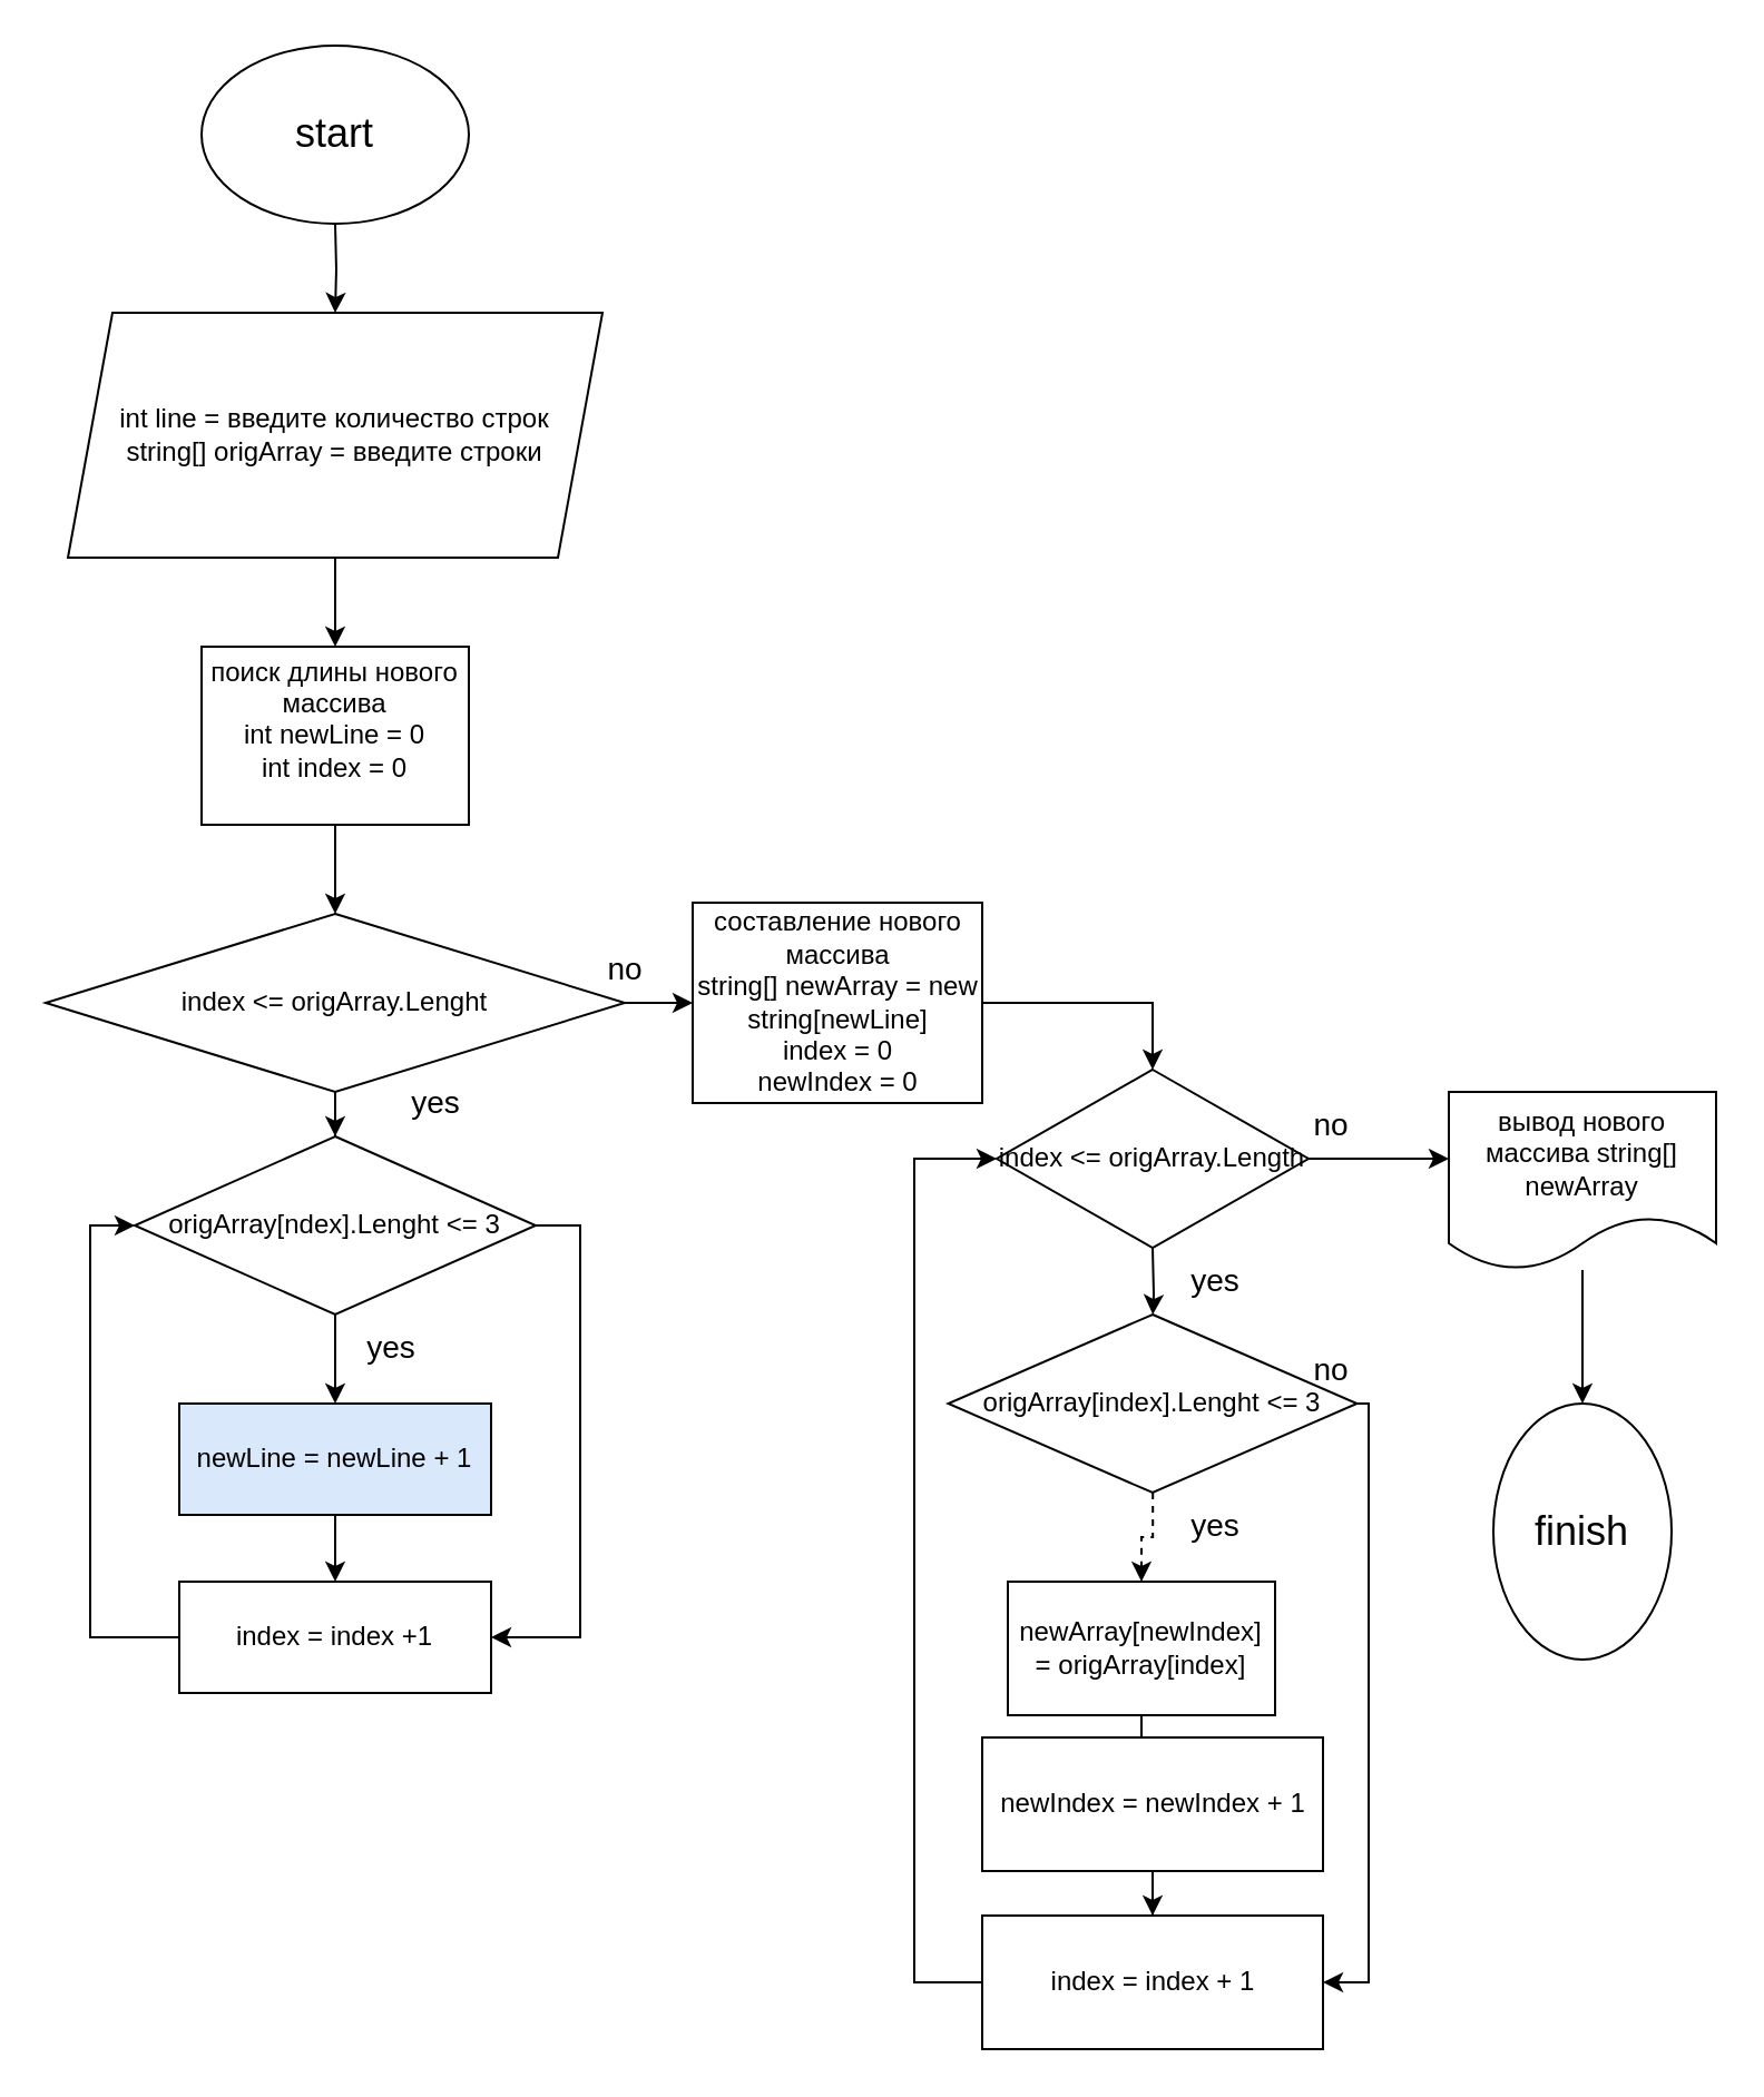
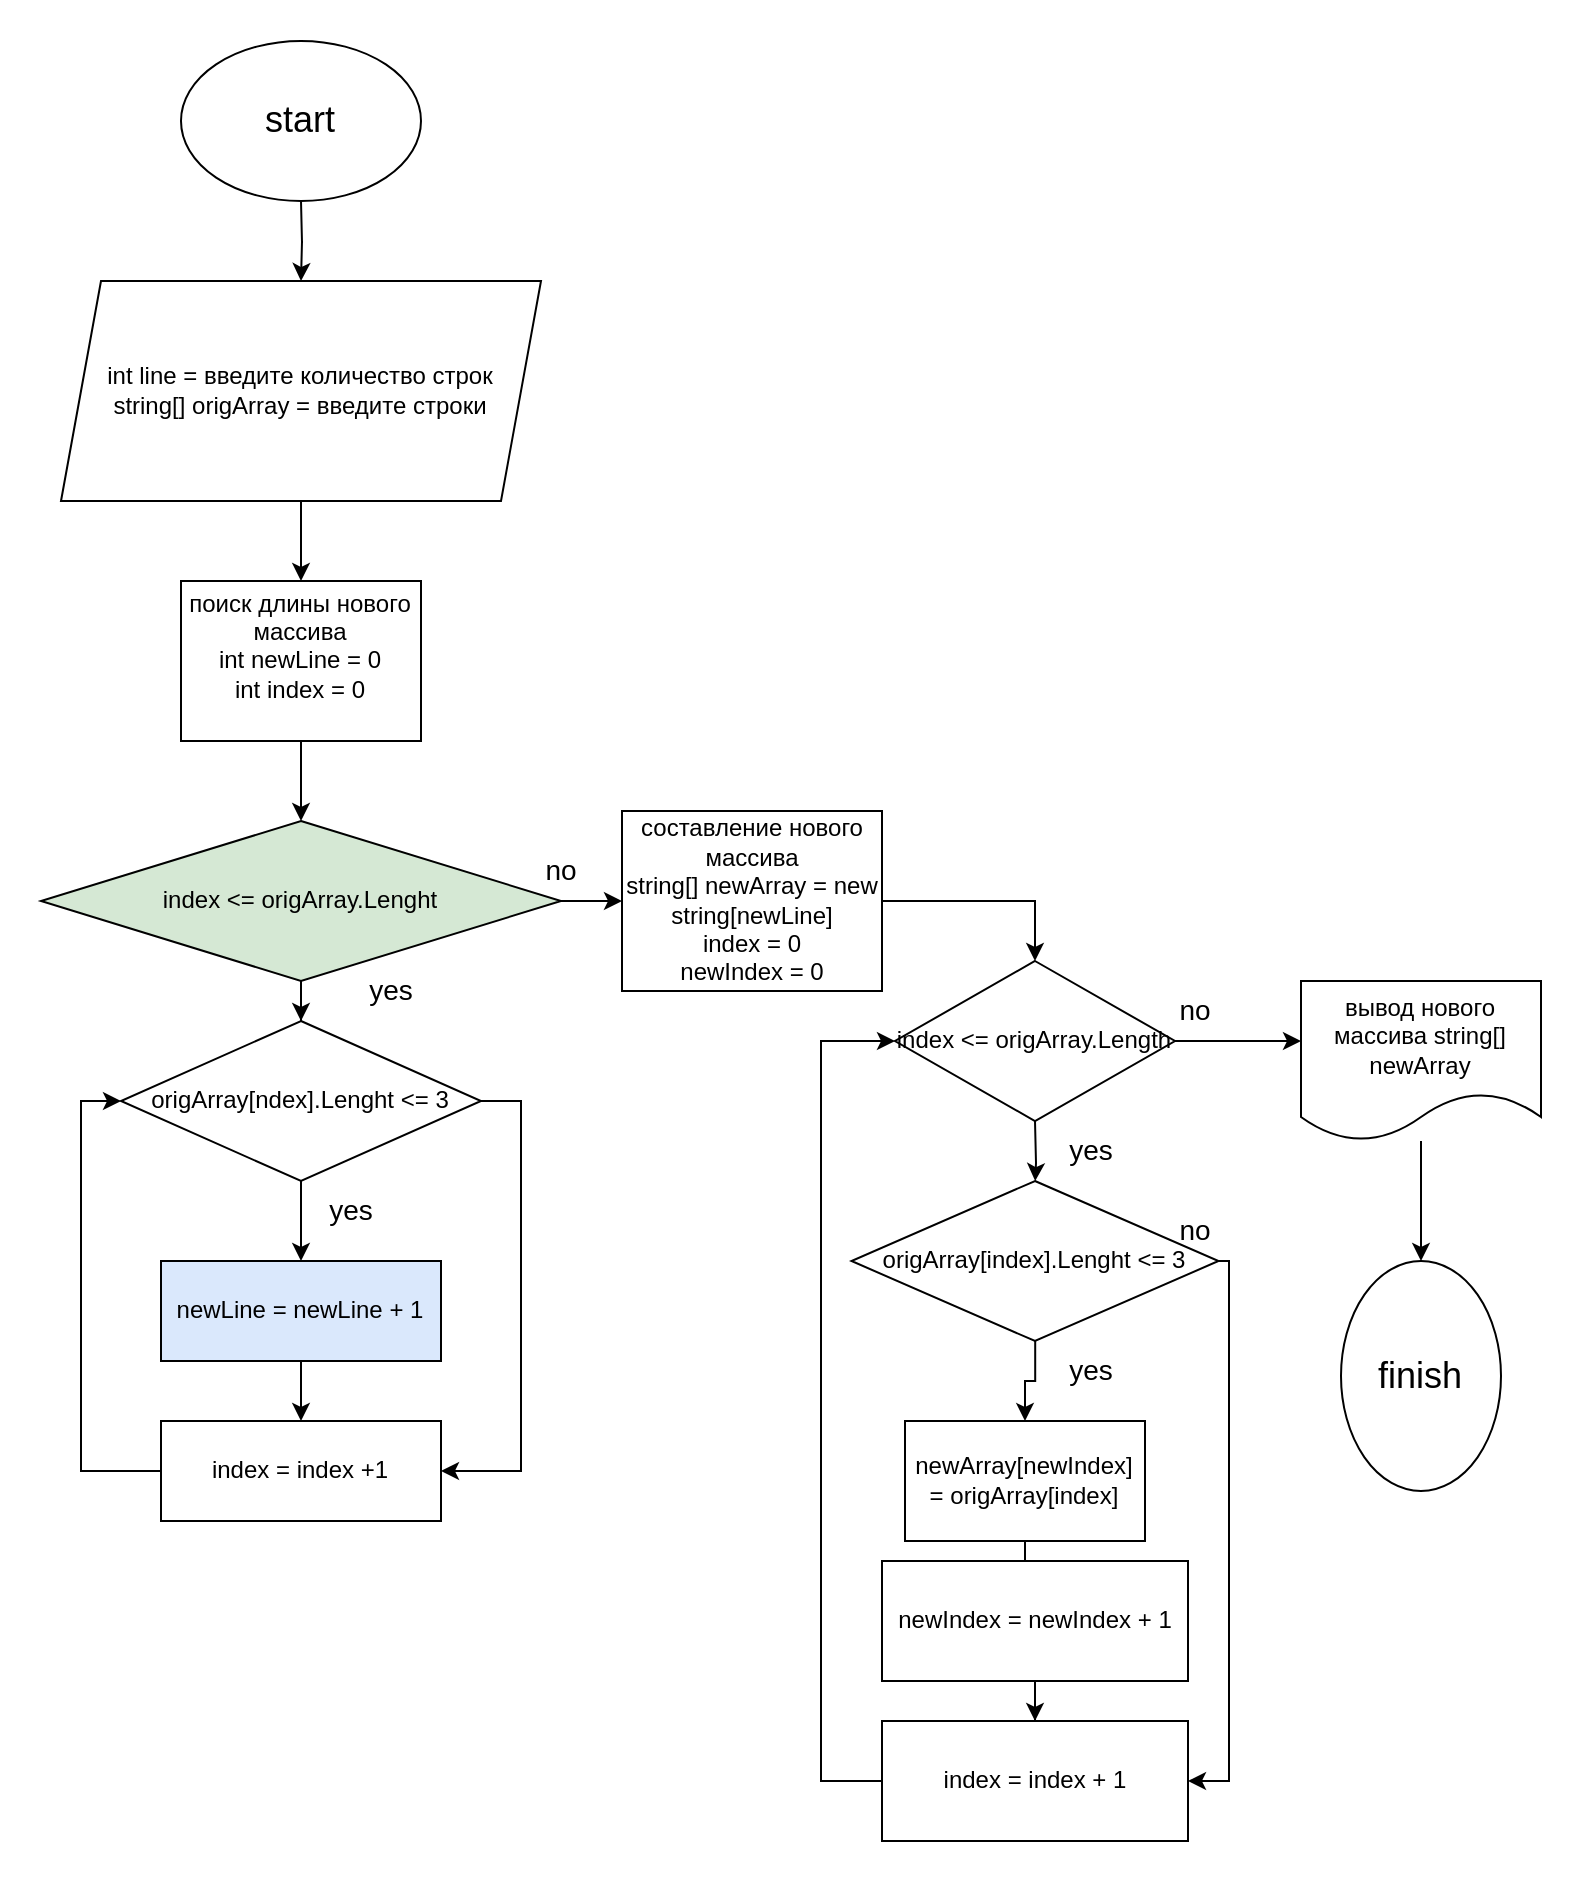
  <mxCell id="0" />
  <mxCell id="1" parent="0" />
  <mxCell id="2" style="edgeStyle=orthogonalEdgeStyle;rounded=0;orthogonalLoop=1;jettySize=auto;html=1;exitX=0.5;exitY=1;exitDx=0;exitDy=0;" parent="1" edge="1"><mxGeometry relative="1" as="geometry"><mxPoint x="150" y="140" as="targetPoint" /><mxPoint x="150" y="100" as="sourcePoint" /></mxGeometry></mxCell>
  <mxCell id="3" value="&lt;font style=&quot;vertical-align: inherit;&quot;&gt;&lt;font style=&quot;vertical-align: inherit; font-size: 18px;&quot;&gt;start&lt;/font&gt;&lt;/font&gt;" style="ellipse;whiteSpace=wrap;html=1;" parent="1" vertex="1"><mxGeometry x="90" width="120" height="80" as="geometry" y="20" /></mxCell>
  <mxCell id="4" value="" style="edgeStyle=orthogonalEdgeStyle;rounded=0;orthogonalLoop=1;jettySize=auto;html=1;" edge="1" parent="1" source="5" target="10"><mxGeometry relative="1" as="geometry" /></mxCell>
  <mxCell id="5" value="int line = введите количество строк&lt;div&gt;string[] origArray = введите строки&lt;/div&gt;" style="shape=parallelogram;perimeter=parallelogramPerimeter;whiteSpace=wrap;html=1;fixedSize=1;" parent="1" vertex="1"><mxGeometry x="30" y="140" width="240" height="110" as="geometry" /></mxCell>
  <mxCell id="6" value="" style="edgeStyle=orthogonalEdgeStyle;rounded=0;orthogonalLoop=1;jettySize=auto;html=1;" edge="1" parent="1" source="8" target="13"><mxGeometry relative="1" as="geometry" /></mxCell>
  <mxCell id="7" value="" style="edgeStyle=orthogonalEdgeStyle;rounded=0;orthogonalLoop=1;jettySize=auto;html=1;" edge="1" parent="1" source="8" target="19"><mxGeometry relative="1" as="geometry" /></mxCell>
- <mxCell id="8" value="index &amp;lt;= origArray.Lenght" style="rhombus;whiteSpace=wrap;html=1;" vertex="1" parent="1"><mxGeometry x="20" y="410" width="260" height="80" as="geometry" /></mxCell>
+ <mxCell id="8" value="index &amp;lt;= origArray.Lenght" style="rhombus;whiteSpace=wrap;html=1;fillColor=#d5e8d4;" vertex="1" parent="1"><mxGeometry x="20" y="410" width="260" height="80" as="geometry" /></mxCell>
  <mxCell id="9" value="" style="edgeStyle=orthogonalEdgeStyle;rounded=0;orthogonalLoop=1;jettySize=auto;html=1;" edge="1" parent="1" source="10" target="8"><mxGeometry relative="1" as="geometry" /></mxCell>
  <mxCell id="10" value="&lt;div&gt;поиск длины нового массива&lt;/div&gt;int newLine = 0&lt;div&gt;int index = 0&lt;br&gt;&lt;div&gt;&lt;br&gt;&lt;/div&gt;&lt;/div&gt;" style="rounded=0;whiteSpace=wrap;html=1;" vertex="1" parent="1"><mxGeometry x="90" y="290" width="120" height="80" as="geometry" /></mxCell>
  <mxCell id="11" value="" style="edgeStyle=orthogonalEdgeStyle;rounded=0;orthogonalLoop=1;jettySize=auto;html=1;" edge="1" parent="1" source="13" target="15"><mxGeometry relative="1" as="geometry" /></mxCell>
  <mxCell id="12" style="edgeStyle=orthogonalEdgeStyle;rounded=0;orthogonalLoop=1;jettySize=auto;html=1;exitX=1;exitY=0.5;exitDx=0;exitDy=0;entryX=1;entryY=0.5;entryDx=0;entryDy=0;" edge="1" parent="1" source="13" target="17"><mxGeometry relative="1" as="geometry"><mxPoint x="310" y="740" as="targetPoint" /></mxGeometry></mxCell>
  <mxCell id="13" value="origArray[ndex].Lenght &amp;lt;= 3" style="rhombus;whiteSpace=wrap;html=1;" vertex="1" parent="1"><mxGeometry x="60" y="510" width="180" height="80" as="geometry" /></mxCell>
  <mxCell id="14" value="" style="edgeStyle=orthogonalEdgeStyle;rounded=0;orthogonalLoop=1;jettySize=auto;html=1;" edge="1" parent="1" source="15" target="17"><mxGeometry relative="1" as="geometry" /></mxCell>
  <mxCell id="15" value="newLine = newLine + 1" style="whiteSpace=wrap;html=1;fillColor=#dae8fc;" vertex="1" parent="1"><mxGeometry x="80" y="630" width="140" height="50" as="geometry" /></mxCell>
  <mxCell id="16" style="edgeStyle=orthogonalEdgeStyle;rounded=0;orthogonalLoop=1;jettySize=auto;html=1;entryX=0;entryY=0.5;entryDx=0;entryDy=0;" edge="1" parent="1" source="17" target="13"><mxGeometry relative="1" as="geometry"><Array as="points"><mxPoint x="40" y="735" /><mxPoint x="40" y="550" /></Array></mxGeometry></mxCell>
  <mxCell id="17" value="index = index +1" style="whiteSpace=wrap;html=1;" vertex="1" parent="1"><mxGeometry x="80" y="710" width="140" height="50" as="geometry" /></mxCell>
  <mxCell id="18" style="edgeStyle=orthogonalEdgeStyle;rounded=0;orthogonalLoop=1;jettySize=auto;html=1;entryX=0.5;entryY=0;entryDx=0;entryDy=0;" edge="1" parent="1" source="19" target="21"><mxGeometry relative="1" as="geometry"><mxPoint x="510" y="450" as="targetPoint" /></mxGeometry></mxCell>
  <mxCell id="19" value="составление нового массива&lt;div&gt;string[] newArray = new string[newLine]&lt;/div&gt;&lt;div&gt;index = 0&lt;/div&gt;&lt;div&gt;newIndex = 0&lt;/div&gt;" style="rounded=0;whiteSpace=wrap;html=1;" vertex="1" parent="1"><mxGeometry x="310.5" y="405" width="130" height="90" as="geometry" /></mxCell>
  <mxCell id="20" value="" style="edgeStyle=orthogonalEdgeStyle;rounded=0;orthogonalLoop=1;jettySize=auto;html=1;" edge="1" parent="1" source="21"><mxGeometry relative="1" as="geometry"><mxPoint x="650" y="520" as="targetPoint" /></mxGeometry></mxCell>
  <mxCell id="21" value="index &amp;lt;= origArray.Length" style="rhombus;whiteSpace=wrap;html=1;" vertex="1" parent="1"><mxGeometry x="447" y="480" width="140" height="80" as="geometry" /></mxCell>
  <mxCell id="22" value="" style="edgeStyle=orthogonalEdgeStyle;rounded=0;orthogonalLoop=1;jettySize=auto;html=1;" edge="1" parent="1" target="25"><mxGeometry relative="1" as="geometry"><mxPoint x="517" y="560" as="sourcePoint" /></mxGeometry></mxCell>
- <mxCell id="23" value="" style="edgeStyle=orthogonalEdgeStyle;rounded=0;orthogonalLoop=1;jettySize=auto;html=1;dashed=1;" edge="1" parent="1" source="25" target="27"><mxGeometry relative="1" as="geometry" /></mxCell>
+ <mxCell id="23" value="" style="edgeStyle=orthogonalEdgeStyle;rounded=0;orthogonalLoop=1;jettySize=auto;html=1;" edge="1" parent="1" source="25" target="27"><mxGeometry relative="1" as="geometry" /></mxCell>
  <mxCell id="24" style="edgeStyle=orthogonalEdgeStyle;rounded=0;orthogonalLoop=1;jettySize=auto;html=1;entryX=1;entryY=0.5;entryDx=0;entryDy=0;" edge="1" parent="1" source="25" target="31"><mxGeometry relative="1" as="geometry"><Array as="points"><mxPoint x="614" y="630" /><mxPoint x="614" y="890" /></Array></mxGeometry></mxCell>
  <mxCell id="25" value="origArray[index].Lenght &amp;lt;= 3" style="rhombus;whiteSpace=wrap;html=1;" vertex="1" parent="1"><mxGeometry x="425.25" y="590" width="183.5" height="80" as="geometry" /></mxCell>
  <mxCell id="26" value="" style="edgeStyle=orthogonalEdgeStyle;rounded=0;orthogonalLoop=1;jettySize=auto;html=1;" edge="1" parent="1" source="27" target="29"><mxGeometry relative="1" as="geometry" /></mxCell>
  <mxCell id="27" value="newArray[newIndex] = origArray[index]" style="whiteSpace=wrap;html=1;" vertex="1" parent="1"><mxGeometry x="452" y="710" width="120" height="60" as="geometry" /></mxCell>
  <mxCell id="28" value="" style="edgeStyle=orthogonalEdgeStyle;rounded=0;orthogonalLoop=1;jettySize=auto;html=1;" edge="1" parent="1" source="29" target="31"><mxGeometry relative="1" as="geometry" /></mxCell>
  <mxCell id="29" value="newIndex = newIndex + 1" style="whiteSpace=wrap;html=1;" vertex="1" parent="1"><mxGeometry x="440.5" y="780" width="153" height="60" as="geometry" /></mxCell>
  <mxCell id="30" style="edgeStyle=orthogonalEdgeStyle;rounded=0;orthogonalLoop=1;jettySize=auto;html=1;entryX=0;entryY=0.5;entryDx=0;entryDy=0;" edge="1" parent="1" source="31" target="21"><mxGeometry relative="1" as="geometry"><mxPoint x="440" y="630" as="targetPoint" /><Array as="points"><mxPoint x="410" y="890" /><mxPoint x="410" y="520" /></Array></mxGeometry></mxCell>
  <mxCell id="31" value="index = index + 1" style="whiteSpace=wrap;html=1;" vertex="1" parent="1"><mxGeometry x="440.5" y="860" width="153" height="60" as="geometry" /></mxCell>
  <mxCell id="32" value="" style="edgeStyle=orthogonalEdgeStyle;rounded=0;orthogonalLoop=1;jettySize=auto;html=1;" edge="1" parent="1" source="33" target="34"><mxGeometry relative="1" as="geometry" /></mxCell>
  <mxCell id="33" value="вывод нового массива string[] newArray" style="shape=document;whiteSpace=wrap;html=1;boundedLbl=1;" vertex="1" parent="1"><mxGeometry x="650" y="490" width="120" height="80" as="geometry" /></mxCell>
  <mxCell id="34" value="&lt;font style=&quot;font-size: 18px;&quot;&gt;finish&lt;/font&gt;" style="ellipse;whiteSpace=wrap;html=1;" vertex="1" parent="1"><mxGeometry x="670" y="630" width="80" height="115" as="geometry" /></mxCell>
  <mxCell id="35" value="&lt;font style=&quot;font-size: 14px;&quot;&gt;yes&lt;/font&gt;" style="text;html=1;align=center;verticalAlign=middle;resizable=0;points=[];autosize=1;strokeColor=none;fillColor=none;" vertex="1" parent="1"><mxGeometry x="170" y="480" width="50" height="30" as="geometry" /></mxCell>
  <mxCell id="36" value="&lt;font style=&quot;font-size: 14px;&quot;&gt;yes&lt;/font&gt;" style="text;html=1;align=center;verticalAlign=middle;resizable=0;points=[];autosize=1;strokeColor=none;fillColor=none;" vertex="1" parent="1"><mxGeometry x="520" y="560" width="50" height="30" as="geometry" /></mxCell>
  <mxCell id="37" value="&lt;font style=&quot;font-size: 14px;&quot;&gt;yes&lt;/font&gt;" style="text;html=1;align=center;verticalAlign=middle;resizable=0;points=[];autosize=1;strokeColor=none;fillColor=none;" vertex="1" parent="1"><mxGeometry x="520" y="670" width="50" height="30" as="geometry" /></mxCell>
  <mxCell id="38" value="&lt;font style=&quot;font-size: 14px;&quot;&gt;yes&lt;/font&gt;" style="text;html=1;align=center;verticalAlign=middle;resizable=0;points=[];autosize=1;strokeColor=none;fillColor=none;" vertex="1" parent="1"><mxGeometry x="150" y="590" width="50" height="30" as="geometry" /></mxCell>
  <mxCell id="39" value="&lt;font style=&quot;font-size: 14px;&quot;&gt;no&lt;/font&gt;" style="text;html=1;align=center;verticalAlign=middle;resizable=0;points=[];autosize=1;strokeColor=none;fillColor=none;" vertex="1" parent="1"><mxGeometry x="577" y="490" width="40" height="30" as="geometry" /></mxCell>
  <mxCell id="40" value="&lt;font style=&quot;font-size: 14px;&quot;&gt;no&lt;/font&gt;" style="text;html=1;align=center;verticalAlign=middle;resizable=0;points=[];autosize=1;strokeColor=none;fillColor=none;" vertex="1" parent="1"><mxGeometry x="260" y="420" width="40" height="30" as="geometry" /></mxCell>
  <mxCell id="41" value="&lt;font style=&quot;font-size: 14px;&quot;&gt;no&lt;/font&gt;" style="text;html=1;align=center;verticalAlign=middle;resizable=0;points=[];autosize=1;strokeColor=none;fillColor=none;" vertex="1" parent="1"><mxGeometry x="577" y="600" width="40" height="30" as="geometry" /></mxCell>
